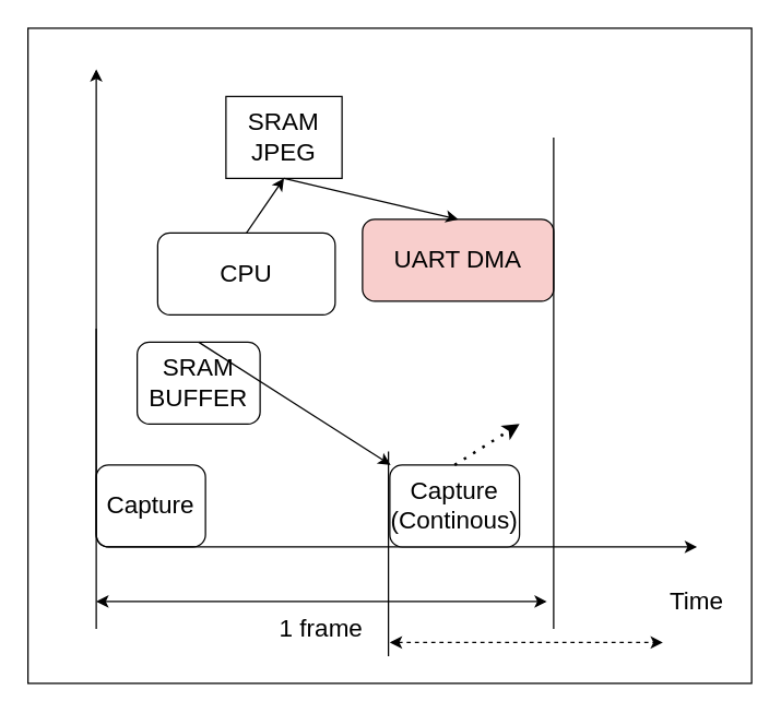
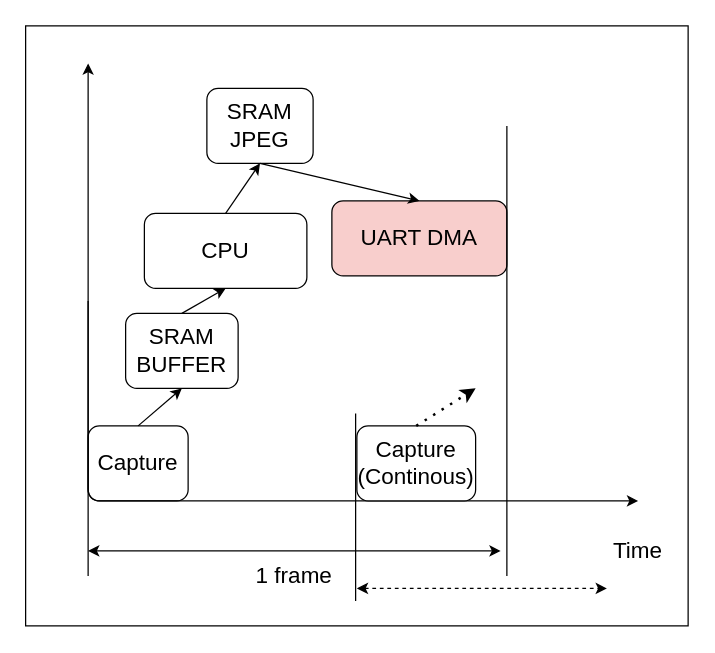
  <mxCell id="0" />
  <mxCell id="1" parent="0" />
  <mxCell id="2" value="" style="rounded=0;whiteSpace=wrap;html=1;" vertex="1" parent="1"><mxGeometry x="20" y="20" width="530" height="480" as="geometry" /></mxCell>
  <mxCell id="3" value="&lt;font style=&quot;font-size: 18px&quot;&gt;Capture&lt;/font&gt;" style="rounded=1;whiteSpace=wrap;html=1;" vertex="1" parent="1"><mxGeometry x="70" y="340" width="80" height="60" as="geometry" /></mxCell>
  <mxCell id="4" value="" style="endArrow=classic;startArrow=classic;html=1;" edge="1" parent="1"><mxGeometry width="50" height="50" relative="1" as="geometry"><mxPoint x="510" y="400" as="sourcePoint" /><mxPoint x="70" y="50" as="targetPoint" /><Array as="points"><mxPoint x="70" y="400" /></Array></mxGeometry></mxCell>
  <mxCell id="5" value="&lt;font style=&quot;font-size: 18px&quot;&gt;Time&lt;/font&gt;" style="text;html=1;strokeColor=none;fillColor=none;align=center;verticalAlign=middle;whiteSpace=wrap;rounded=0;" vertex="1" parent="1"><mxGeometry x="490" y="430" width="40" height="20" as="geometry" /></mxCell>
  <mxCell id="6" value="&lt;font style=&quot;font-size: 18px&quot;&gt;SRAM BUFFER&lt;/font&gt;" style="rounded=1;whiteSpace=wrap;html=1;" vertex="1" parent="1"><mxGeometry x="100" y="250" width="90" height="60" as="geometry" /></mxCell>
+ <mxCell id="7" value="" style="endArrow=classic;html=1;entryX=0.5;entryY=1;entryDx=0;entryDy=0;exitX=0.5;exitY=0;exitDx=0;exitDy=0;" edge="1" parent="1" source="3" target="6"><mxGeometry width="50" height="50" relative="1" as="geometry"><mxPoint x="130" y="340" as="sourcePoint" /><mxPoint x="430" y="350" as="targetPoint" /></mxGeometry></mxCell>
  <mxCell id="8" value="&lt;font style=&quot;font-size: 18px&quot;&gt;CPU&lt;/font&gt;" style="rounded=1;whiteSpace=wrap;html=1;" vertex="1" parent="1"><mxGeometry x="115" y="170" width="130" height="60" as="geometry" /></mxCell>
- <mxCell id="9" value="&lt;font style=&quot;font-size: 18px&quot;&gt;SRAM JPEG&lt;/font&gt;" style="whiteSpace=wrap;html=1;rounded=0;" vertex="1" parent="1"><mxGeometry x="165" y="70" width="85" height="60" as="geometry" /></mxCell>
- <mxCell id="10" value="" style="endArrow=classic;html=1;exitX=0.5;exitY=0;exitDx=0;exitDy=0;" edge="1" parent="1" source="6" target="18"><mxGeometry width="50" height="50" relative="1" as="geometry"><mxPoint x="380" y="390" as="sourcePoint" /><mxPoint x="430" y="340" as="targetPoint" /></mxGeometry></mxCell>
+ <mxCell id="9" value="&lt;font style=&quot;font-size: 18px&quot;&gt;SRAM JPEG&lt;/font&gt;" style="rounded=1;whiteSpace=wrap;html=1;" vertex="1" parent="1"><mxGeometry x="165" y="70" width="85" height="60" as="geometry" /></mxCell>
+ <mxCell id="10" value="" style="endArrow=classic;html=1;exitX=0.5;exitY=0;exitDx=0;exitDy=0;entryX=0.5;entryY=1;entryDx=0;entryDy=0;" edge="1" parent="1" source="6" target="8"><mxGeometry width="50" height="50" relative="1" as="geometry"><mxPoint x="380" y="390" as="sourcePoint" /><mxPoint x="430" y="340" as="targetPoint" /></mxGeometry></mxCell>
  <mxCell id="11" value="" style="endArrow=classic;html=1;exitX=0.5;exitY=0;exitDx=0;exitDy=0;entryX=0.5;entryY=1;entryDx=0;entryDy=0;" edge="1" parent="1" source="8" target="9"><mxGeometry width="50" height="50" relative="1" as="geometry"><mxPoint x="380" y="390" as="sourcePoint" /><mxPoint x="430" y="340" as="targetPoint" /></mxGeometry></mxCell>
  <mxCell id="12" value="&lt;span style=&quot;font-size: 18px&quot;&gt;UART DMA&lt;/span&gt;" style="rounded=1;whiteSpace=wrap;html=1;fillColor=#f8cecc;" vertex="1" parent="1"><mxGeometry x="265" y="160" width="140" height="60" as="geometry" /></mxCell>
  <mxCell id="13" value="" style="endArrow=classic;html=1;exitX=0.5;exitY=1;exitDx=0;exitDy=0;entryX=0.5;entryY=0;entryDx=0;entryDy=0;" edge="1" parent="1" source="9" target="12"><mxGeometry width="50" height="50" relative="1" as="geometry"><mxPoint x="380" y="410" as="sourcePoint" /><mxPoint x="340" y="250" as="targetPoint" /></mxGeometry></mxCell>
  <mxCell id="14" value="" style="endArrow=none;html=1;" edge="1" parent="1"><mxGeometry width="50" height="50" relative="1" as="geometry"><mxPoint x="405" y="460" as="sourcePoint" /><mxPoint x="405" y="100" as="targetPoint" /></mxGeometry></mxCell>
  <mxCell id="15" value="" style="endArrow=classic;startArrow=classic;html=1;" edge="1" parent="1"><mxGeometry width="50" height="50" relative="1" as="geometry"><mxPoint x="70" y="440" as="sourcePoint" /><mxPoint x="400" y="440" as="targetPoint" /></mxGeometry></mxCell>
  <mxCell id="16" value="" style="endArrow=none;html=1;" edge="1" parent="1"><mxGeometry width="50" height="50" relative="1" as="geometry"><mxPoint x="70" y="460" as="sourcePoint" /><mxPoint x="70" y="240" as="targetPoint" /></mxGeometry></mxCell>
  <mxCell id="17" value="&lt;font style=&quot;font-size: 18px&quot;&gt;1 frame&lt;/font&gt;" style="text;html=1;strokeColor=none;fillColor=none;align=center;verticalAlign=middle;whiteSpace=wrap;rounded=0;" vertex="1" parent="1"><mxGeometry x="200" y="450" width="70" height="20" as="geometry" /></mxCell>
  <mxCell id="18" value="&lt;font style=&quot;font-size: 18px&quot;&gt;Capture (Continous)&lt;/font&gt;" style="rounded=1;whiteSpace=wrap;html=1;" vertex="1" parent="1"><mxGeometry x="285" y="340" width="95" height="60" as="geometry" /></mxCell>
  <mxCell id="19" value="" style="endArrow=classic;dashed=1;html=1;dashPattern=1 3;strokeWidth=2;exitX=0.5;exitY=0;exitDx=0;exitDy=0;startArrow=none;startFill=0;endFill=1;" edge="1" parent="1" source="18"><mxGeometry width="50" height="50" relative="1" as="geometry"><mxPoint x="380" y="340" as="sourcePoint" /><mxPoint x="380" y="310" as="targetPoint" /></mxGeometry></mxCell>
  <mxCell id="20" value="" style="endArrow=none;html=1;" edge="1" parent="1"><mxGeometry width="50" height="50" relative="1" as="geometry"><mxPoint x="284" y="480" as="sourcePoint" /><mxPoint x="284" y="330" as="targetPoint" /></mxGeometry></mxCell>
  <mxCell id="21" value="" style="endArrow=classic;startArrow=classic;html=1;dashed=1;" edge="1" parent="1"><mxGeometry width="50" height="50" relative="1" as="geometry"><mxPoint x="285" y="470" as="sourcePoint" /><mxPoint x="485" y="470" as="targetPoint" /></mxGeometry></mxCell>
